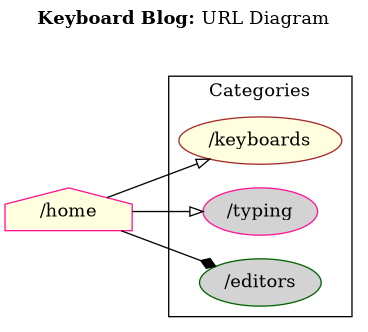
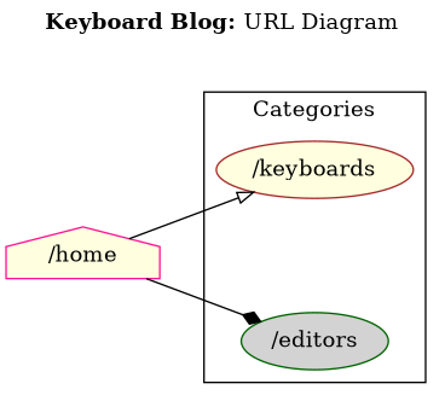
  digraph {
    label=<<B>Keyboard Blog: </B>URL Diagram>
    labelfontsize=30
    labelloc=t
    rankdir=LR
    node [color=deeppink fillcolor=lightyellow shape=ellipse style=filled]
    edge [arrowhead=onormal]
    n1 [color=brown label="/keyboards"]
-   n2 [fillcolor=lightgrey label="/typing"]
    n3 [color=darkgreen fillcolor=lightgrey label="/editors"]
    n4 [label="/home" shape=house]
    subgraph cluster_1 {
      label=Categories
      n1
-     n2
      n3
    }
    n4 -> n1
-   n4 -> n2
    n4 -> n3 [arrowhead=diamond]
  }
